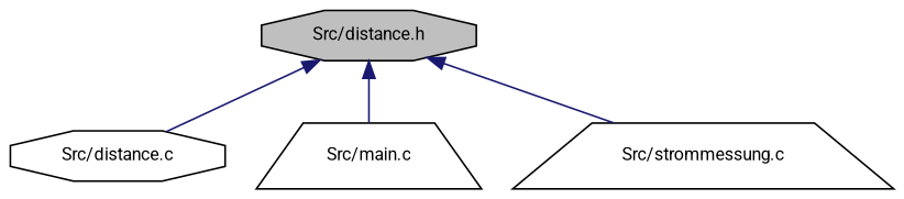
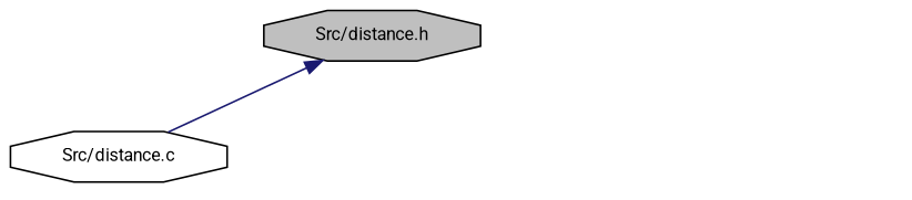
  digraph {
    fontname=Roboto
    node [color=black fillcolor=white fontname=Roboto fontsize=10 shape=octagon style=filled]
    edge [color=midnightblue dir=back fontname=Roboto fontsize=10 labelfontname=Helvetica labelfontsize=10 style=solid]
    n1 [fillcolor=grey75 fontcolor=black height=0.2 label="Src/distance.h" width=0.4]
    n2 [height=0.2 label="Src/distance.c" width=0.4]
-   n3 [height=0.2 label="Src/main.c" shape=trapezium width=0.4]
-   n4 [height=0.2 label="Src/strommessung.c" shape=trapezium width=0.4]
    n1 -> n2
-   n1 -> n3
-   n1 -> n4
  }
